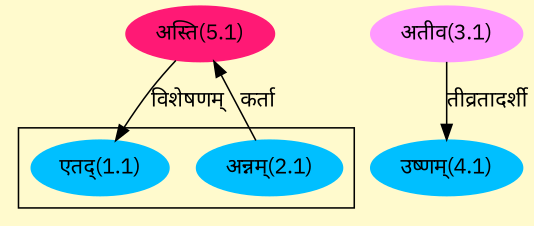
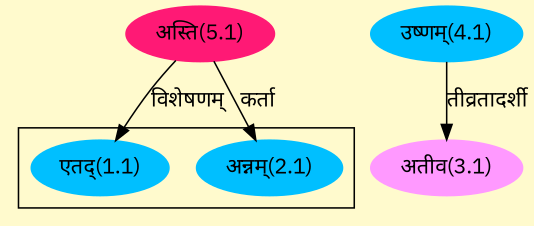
  digraph {
    bgcolor=lemonchiffon1
    compound=true
    fontname="IBM Plex Sans"
    rankdir=BT
    node [color="#00BFFF" fontname="IBM Plex Sans" style=filled]
    edge [dir=back fontname="IBM Plex Sans"]
    n1 [label="एतद्(1.1)"]
    n2 [label="अन्नम्(2.1)"]
    n3 [color="#FF1975" label="अस्ति(5.1)"]
    n4 [color="#FF99FF" label="अतीव(3.1)"]
    n5 [label="उष्णम्(4.1)"]
    subgraph cluster_1 {
      n1
      n2
    }
    n1 -> n3 [label="विशेषणम्"]
-   n3 -> n2 [label="कर्ता"]
-   n5 -> n4 [label="तीव्रतादर्शी"]
+   n2 -> n3 [label="कर्ता"]
+   n4 -> n5 [label="तीव्रतादर्शी"]
  }
